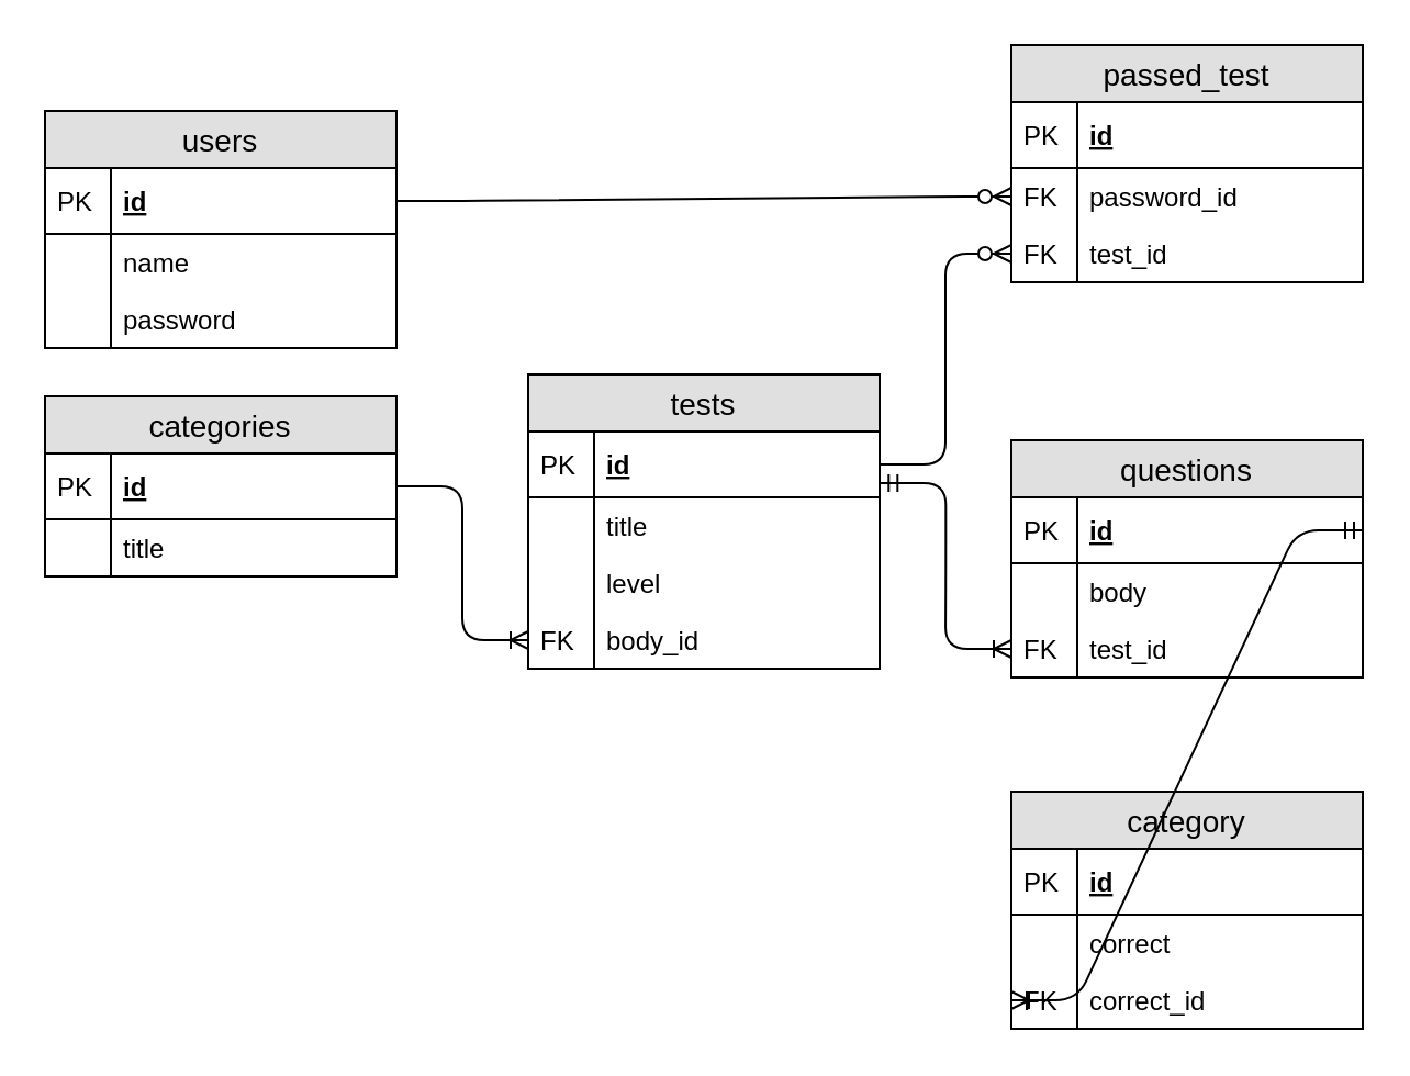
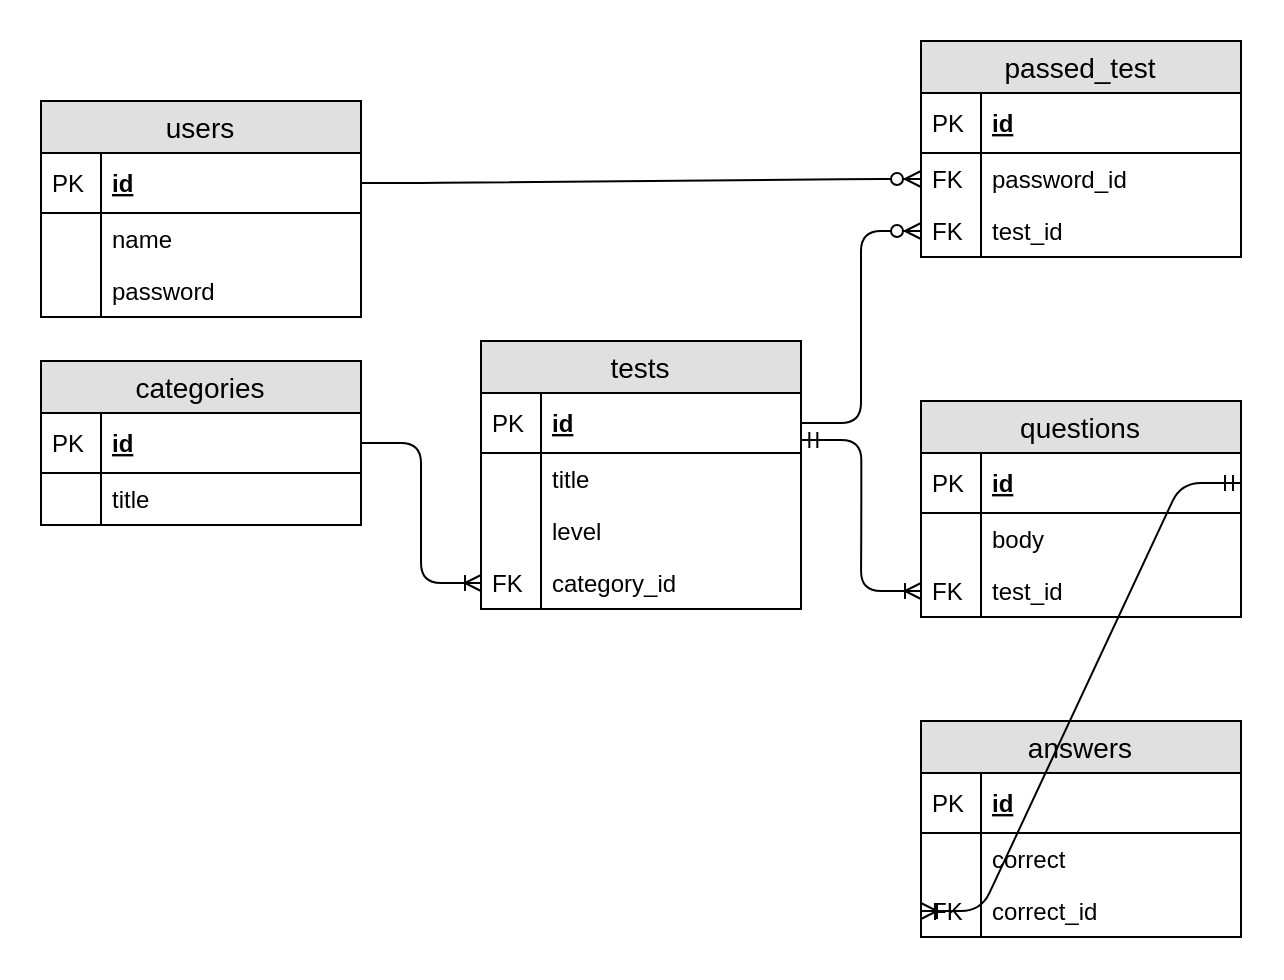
  <mxCell id="0" />
  <mxCell id="1" parent="0" />
  <mxCell id="2" value="users" style="swimlane;fontStyle=0;childLayout=stackLayout;horizontal=1;startSize=26;fillColor=#e0e0e0;horizontalStack=0;resizeParent=1;resizeParentMax=0;resizeLast=0;collapsible=1;marginBottom=0;swimlaneFillColor=#ffffff;align=center;fontSize=14;fixDash=0;autosize=0;noLabel=0;backgroundOutline=0;perimeterSpacing=0;" vertex="1" parent="1"><mxGeometry y="50" width="160" height="108" as="geometry" x="20" /></mxCell>
  <mxCell id="3" value="id" style="shape=partialRectangle;top=0;left=0;right=0;bottom=1;align=left;verticalAlign=middle;fillColor=none;spacingLeft=34;spacingRight=4;overflow=hidden;rotatable=0;points=[[0,0.5],[1,0.5]];portConstraint=eastwest;dropTarget=0;fontStyle=5;fontSize=12;noLabel=0;backgroundOutline=0;perimeterSpacing=0;" vertex="1" parent="2"><mxGeometry y="26" width="160" height="30" as="geometry" /></mxCell>
  <mxCell id="4" value="PK" style="shape=partialRectangle;top=0;left=0;bottom=0;fillColor=none;align=left;verticalAlign=middle;spacingLeft=4;spacingRight=4;overflow=hidden;rotatable=0;points=[];portConstraint=eastwest;part=1;fontSize=12;noLabel=0;backgroundOutline=0;perimeterSpacing=0;" vertex="1" connectable="0" parent="3"><mxGeometry width="30" height="30" as="geometry" /></mxCell>
  <mxCell id="5" value="name" style="shape=partialRectangle;top=0;left=0;right=0;bottom=0;align=left;verticalAlign=top;fillColor=none;spacingLeft=34;spacingRight=4;overflow=hidden;rotatable=0;points=[[0,0.5],[1,0.5]];portConstraint=eastwest;dropTarget=0;fontSize=12;noLabel=0;backgroundOutline=0;perimeterSpacing=0;" vertex="1" parent="2"><mxGeometry y="56" width="160" height="26" as="geometry" /></mxCell>
  <mxCell id="6" value="" style="shape=partialRectangle;top=0;left=0;bottom=0;fillColor=none;align=left;verticalAlign=top;spacingLeft=4;spacingRight=4;overflow=hidden;rotatable=0;points=[];portConstraint=eastwest;part=1;fontSize=12;noLabel=0;backgroundOutline=0;perimeterSpacing=0;" vertex="1" connectable="0" parent="5"><mxGeometry width="30" height="26" as="geometry" /></mxCell>
  <mxCell id="7" value="password" style="shape=partialRectangle;top=0;left=0;right=0;bottom=0;align=left;verticalAlign=top;fillColor=none;spacingLeft=34;spacingRight=4;overflow=hidden;rotatable=0;points=[[0,0.5],[1,0.5]];portConstraint=eastwest;dropTarget=0;fontSize=12;noLabel=0;backgroundOutline=0;perimeterSpacing=0;" vertex="1" parent="2"><mxGeometry y="82" width="160" height="26" as="geometry" /></mxCell>
  <mxCell id="8" value="" style="shape=partialRectangle;top=0;left=0;bottom=0;fillColor=none;align=left;verticalAlign=top;spacingLeft=4;spacingRight=4;overflow=hidden;rotatable=0;points=[];portConstraint=eastwest;part=1;fontSize=12;noLabel=0;backgroundOutline=0;perimeterSpacing=0;" vertex="1" connectable="0" parent="7"><mxGeometry width="30" height="26" as="geometry" /></mxCell>
  <mxCell id="9" value="categories" style="swimlane;fontStyle=0;childLayout=stackLayout;horizontal=1;startSize=26;fillColor=#e0e0e0;horizontalStack=0;resizeParent=1;resizeParentMax=0;resizeLast=0;collapsible=1;marginBottom=0;swimlaneFillColor=#ffffff;align=center;fontSize=14;noLabel=0;backgroundOutline=0;perimeterSpacing=0;" vertex="1" parent="1"><mxGeometry y="180" width="160" height="82" as="geometry" x="20" /></mxCell>
  <mxCell id="10" value="id" style="shape=partialRectangle;top=0;left=0;right=0;bottom=1;align=left;verticalAlign=middle;fillColor=none;spacingLeft=34;spacingRight=4;overflow=hidden;rotatable=0;points=[[0,0.5],[1,0.5]];portConstraint=eastwest;dropTarget=0;fontStyle=5;fontSize=12;noLabel=0;backgroundOutline=0;perimeterSpacing=0;" vertex="1" parent="9"><mxGeometry y="26" width="160" height="30" as="geometry" /></mxCell>
  <mxCell id="11" value="PK" style="shape=partialRectangle;top=0;left=0;bottom=0;fillColor=none;align=left;verticalAlign=middle;spacingLeft=4;spacingRight=4;overflow=hidden;rotatable=0;points=[];portConstraint=eastwest;part=1;fontSize=12;noLabel=0;backgroundOutline=0;perimeterSpacing=0;" vertex="1" connectable="0" parent="10"><mxGeometry width="30" height="30" as="geometry" /></mxCell>
  <mxCell id="12" value="title" style="shape=partialRectangle;top=0;left=0;right=0;bottom=0;align=left;verticalAlign=top;fillColor=none;spacingLeft=34;spacingRight=4;overflow=hidden;rotatable=0;points=[[0,0.5],[1,0.5]];portConstraint=eastwest;dropTarget=0;fontSize=12;noLabel=0;backgroundOutline=0;perimeterSpacing=0;" vertex="1" parent="9"><mxGeometry y="56" width="160" height="26" as="geometry" /></mxCell>
  <mxCell id="13" value="" style="shape=partialRectangle;top=0;left=0;bottom=0;fillColor=none;align=left;verticalAlign=top;spacingLeft=4;spacingRight=4;overflow=hidden;rotatable=0;points=[];portConstraint=eastwest;part=1;fontSize=12;noLabel=0;backgroundOutline=0;perimeterSpacing=0;" vertex="1" connectable="0" parent="12"><mxGeometry width="30" height="26" as="geometry" /></mxCell>
  <mxCell id="14" value="tests" style="swimlane;fontStyle=0;childLayout=stackLayout;horizontal=1;startSize=26;fillColor=#e0e0e0;horizontalStack=0;resizeParent=1;resizeParentMax=0;resizeLast=0;collapsible=1;marginBottom=0;swimlaneFillColor=#ffffff;align=center;fontSize=14;noLabel=0;backgroundOutline=0;perimeterSpacing=0;" vertex="1" parent="1"><mxGeometry x="240" y="170" width="160" height="134" as="geometry" /></mxCell>
  <mxCell id="15" value="id" style="shape=partialRectangle;top=0;left=0;right=0;bottom=1;align=left;verticalAlign=middle;fillColor=none;spacingLeft=34;spacingRight=4;overflow=hidden;rotatable=0;points=[[0,0.5],[1,0.5]];portConstraint=eastwest;dropTarget=0;fontStyle=5;fontSize=12;noLabel=0;backgroundOutline=0;perimeterSpacing=0;" vertex="1" parent="14"><mxGeometry y="26" width="160" height="30" as="geometry" /></mxCell>
  <mxCell id="16" value="PK" style="shape=partialRectangle;top=0;left=0;bottom=0;fillColor=none;align=left;verticalAlign=middle;spacingLeft=4;spacingRight=4;overflow=hidden;rotatable=0;points=[];portConstraint=eastwest;part=1;fontSize=12;noLabel=0;backgroundOutline=0;perimeterSpacing=0;" vertex="1" connectable="0" parent="15"><mxGeometry width="30" height="30" as="geometry" /></mxCell>
  <mxCell id="17" value="title" style="shape=partialRectangle;top=0;left=0;right=0;bottom=0;align=left;verticalAlign=top;fillColor=none;spacingLeft=34;spacingRight=4;overflow=hidden;rotatable=0;points=[[0,0.5],[1,0.5]];portConstraint=eastwest;dropTarget=0;fontSize=12;noLabel=0;backgroundOutline=0;perimeterSpacing=0;" vertex="1" parent="14"><mxGeometry y="56" width="160" height="26" as="geometry" /></mxCell>
  <mxCell id="18" value="" style="shape=partialRectangle;top=0;left=0;bottom=0;fillColor=none;align=left;verticalAlign=top;spacingLeft=4;spacingRight=4;overflow=hidden;rotatable=0;points=[];portConstraint=eastwest;part=1;fontSize=12;noLabel=0;backgroundOutline=0;perimeterSpacing=0;" vertex="1" connectable="0" parent="17"><mxGeometry width="30" height="26" as="geometry" /></mxCell>
  <mxCell id="19" value="level" style="shape=partialRectangle;top=0;left=0;right=0;bottom=0;align=left;verticalAlign=top;fillColor=none;spacingLeft=34;spacingRight=4;overflow=hidden;rotatable=0;points=[[0,0.5],[1,0.5]];portConstraint=eastwest;dropTarget=0;fontSize=12;noLabel=0;backgroundOutline=0;perimeterSpacing=0;" vertex="1" parent="14"><mxGeometry y="82" width="160" height="26" as="geometry" /></mxCell>
  <mxCell id="20" value="" style="shape=partialRectangle;top=0;left=0;bottom=0;fillColor=none;align=left;verticalAlign=top;spacingLeft=4;spacingRight=4;overflow=hidden;rotatable=0;points=[];portConstraint=eastwest;part=1;fontSize=12;noLabel=0;backgroundOutline=0;perimeterSpacing=0;" vertex="1" connectable="0" parent="19"><mxGeometry width="30" height="26" as="geometry" /></mxCell>
- <mxCell id="21" value="body_id" style="shape=partialRectangle;top=0;left=0;right=0;bottom=0;align=left;verticalAlign=top;fillColor=none;spacingLeft=34;spacingRight=4;overflow=hidden;rotatable=0;points=[[0,0.5],[1,0.5]];portConstraint=eastwest;dropTarget=0;fontSize=12;noLabel=0;backgroundOutline=0;perimeterSpacing=0;" vertex="1" parent="14"><mxGeometry y="108" width="160" height="26" as="geometry" /></mxCell>
+ <mxCell id="21" value="category_id" style="shape=partialRectangle;top=0;left=0;right=0;bottom=0;align=left;verticalAlign=top;fillColor=none;spacingLeft=34;spacingRight=4;overflow=hidden;rotatable=0;points=[[0,0.5],[1,0.5]];portConstraint=eastwest;dropTarget=0;fontSize=12;noLabel=0;backgroundOutline=0;perimeterSpacing=0;" vertex="1" parent="14"><mxGeometry y="108" width="160" height="26" as="geometry" /></mxCell>
  <mxCell id="22" value="FK" style="shape=partialRectangle;top=0;left=0;bottom=0;fillColor=none;align=left;verticalAlign=top;spacingLeft=4;spacingRight=4;overflow=hidden;rotatable=0;points=[];portConstraint=eastwest;part=1;fontSize=12;noLabel=0;backgroundOutline=0;perimeterSpacing=0;" vertex="1" connectable="0" parent="21"><mxGeometry width="30" height="26" as="geometry" /></mxCell>
  <mxCell id="23" value="questions" style="swimlane;fontStyle=0;childLayout=stackLayout;horizontal=1;startSize=26;fillColor=#e0e0e0;horizontalStack=0;resizeParent=1;resizeParentMax=0;resizeLast=0;collapsible=1;marginBottom=0;swimlaneFillColor=#ffffff;align=center;fontSize=14;noLabel=0;backgroundOutline=0;perimeterSpacing=0;" vertex="1" parent="1"><mxGeometry x="460" y="200" width="160" height="108" as="geometry" /></mxCell>
  <mxCell id="24" value="id" style="shape=partialRectangle;top=0;left=0;right=0;bottom=1;align=left;verticalAlign=middle;fillColor=none;spacingLeft=34;spacingRight=4;overflow=hidden;rotatable=0;points=[[0,0.5],[1,0.5]];portConstraint=eastwest;dropTarget=0;fontStyle=5;fontSize=12;noLabel=0;backgroundOutline=0;perimeterSpacing=0;" vertex="1" parent="23"><mxGeometry y="26" width="160" height="30" as="geometry" /></mxCell>
  <mxCell id="25" value="PK" style="shape=partialRectangle;top=0;left=0;bottom=0;fillColor=none;align=left;verticalAlign=middle;spacingLeft=4;spacingRight=4;overflow=hidden;rotatable=0;points=[];portConstraint=eastwest;part=1;fontSize=12;noLabel=0;backgroundOutline=0;perimeterSpacing=0;" vertex="1" connectable="0" parent="24"><mxGeometry width="30" height="30" as="geometry" /></mxCell>
  <mxCell id="26" value="body" style="shape=partialRectangle;top=0;left=0;right=0;bottom=0;align=left;verticalAlign=top;fillColor=none;spacingLeft=34;spacingRight=4;overflow=hidden;rotatable=0;points=[[0,0.5],[1,0.5]];portConstraint=eastwest;dropTarget=0;fontSize=12;noLabel=0;backgroundOutline=0;perimeterSpacing=0;" vertex="1" parent="23"><mxGeometry y="56" width="160" height="26" as="geometry" /></mxCell>
  <mxCell id="27" value="" style="shape=partialRectangle;top=0;left=0;bottom=0;fillColor=none;align=left;verticalAlign=top;spacingLeft=4;spacingRight=4;overflow=hidden;rotatable=0;points=[];portConstraint=eastwest;part=1;fontSize=12;noLabel=0;backgroundOutline=0;perimeterSpacing=0;" vertex="1" connectable="0" parent="26"><mxGeometry width="30" height="26" as="geometry" /></mxCell>
  <mxCell id="28" value="test_id" style="shape=partialRectangle;top=0;left=0;right=0;bottom=0;align=left;verticalAlign=top;fillColor=none;spacingLeft=34;spacingRight=4;overflow=hidden;rotatable=0;points=[[0,0.5],[1,0.5]];portConstraint=eastwest;dropTarget=0;fontSize=12;noLabel=0;backgroundOutline=0;perimeterSpacing=0;" vertex="1" parent="23"><mxGeometry y="82" width="160" height="26" as="geometry" /></mxCell>
  <mxCell id="29" value="FK" style="shape=partialRectangle;top=0;left=0;bottom=0;fillColor=none;align=left;verticalAlign=top;spacingLeft=4;spacingRight=4;overflow=hidden;rotatable=0;points=[];portConstraint=eastwest;part=1;fontSize=12;noLabel=0;backgroundOutline=0;perimeterSpacing=0;" vertex="1" connectable="0" parent="28"><mxGeometry width="30" height="26" as="geometry" /></mxCell>
- <mxCell id="30" value="category" style="swimlane;fontStyle=0;childLayout=stackLayout;horizontal=1;startSize=26;fillColor=#e0e0e0;horizontalStack=0;resizeParent=1;resizeParentMax=0;resizeLast=0;collapsible=1;marginBottom=0;swimlaneFillColor=#ffffff;align=center;fontSize=14;noLabel=0;backgroundOutline=0;perimeterSpacing=0;" vertex="1" parent="1"><mxGeometry x="460" y="360" width="160" height="108" as="geometry" /></mxCell>
+ <mxCell id="30" value="answers" style="swimlane;fontStyle=0;childLayout=stackLayout;horizontal=1;startSize=26;fillColor=#e0e0e0;horizontalStack=0;resizeParent=1;resizeParentMax=0;resizeLast=0;collapsible=1;marginBottom=0;swimlaneFillColor=#ffffff;align=center;fontSize=14;noLabel=0;backgroundOutline=0;perimeterSpacing=0;" vertex="1" parent="1"><mxGeometry x="460" y="360" width="160" height="108" as="geometry" /></mxCell>
  <mxCell id="31" value="id" style="shape=partialRectangle;top=0;left=0;right=0;bottom=1;align=left;verticalAlign=middle;fillColor=none;spacingLeft=34;spacingRight=4;overflow=hidden;rotatable=0;points=[[0,0.5],[1,0.5]];portConstraint=eastwest;dropTarget=0;fontStyle=5;fontSize=12;noLabel=0;backgroundOutline=0;perimeterSpacing=0;" vertex="1" parent="30"><mxGeometry y="26" width="160" height="30" as="geometry" /></mxCell>
  <mxCell id="32" value="PK" style="shape=partialRectangle;top=0;left=0;bottom=0;fillColor=none;align=left;verticalAlign=middle;spacingLeft=4;spacingRight=4;overflow=hidden;rotatable=0;points=[];portConstraint=eastwest;part=1;fontSize=12;noLabel=0;backgroundOutline=0;perimeterSpacing=0;" vertex="1" connectable="0" parent="31"><mxGeometry width="30" height="30" as="geometry" /></mxCell>
  <mxCell id="33" value="correct" style="shape=partialRectangle;top=0;left=0;right=0;bottom=0;align=left;verticalAlign=top;fillColor=none;spacingLeft=34;spacingRight=4;overflow=hidden;rotatable=0;points=[[0,0.5],[1,0.5]];portConstraint=eastwest;dropTarget=0;fontSize=12;noLabel=0;backgroundOutline=0;perimeterSpacing=0;" vertex="1" parent="30"><mxGeometry y="56" width="160" height="26" as="geometry" /></mxCell>
  <mxCell id="34" value="" style="shape=partialRectangle;top=0;left=0;bottom=0;fillColor=none;align=left;verticalAlign=top;spacingLeft=4;spacingRight=4;overflow=hidden;rotatable=0;points=[];portConstraint=eastwest;part=1;fontSize=12;noLabel=0;backgroundOutline=0;perimeterSpacing=0;" vertex="1" connectable="0" parent="33"><mxGeometry width="30" height="26" as="geometry" /></mxCell>
  <mxCell id="35" value="correct_id" style="shape=partialRectangle;top=0;left=0;right=0;bottom=0;align=left;verticalAlign=top;fillColor=none;spacingLeft=34;spacingRight=4;overflow=hidden;rotatable=0;points=[[0,0.5],[1,0.5]];portConstraint=eastwest;dropTarget=0;fontSize=12;noLabel=0;backgroundOutline=0;perimeterSpacing=0;" vertex="1" parent="30"><mxGeometry y="82" width="160" height="26" as="geometry" /></mxCell>
  <mxCell id="36" value="FK" style="shape=partialRectangle;top=0;left=0;bottom=0;fillColor=none;align=left;verticalAlign=top;spacingLeft=4;spacingRight=4;overflow=hidden;rotatable=0;points=[];portConstraint=eastwest;part=1;fontSize=12;noLabel=0;backgroundOutline=0;perimeterSpacing=0;" vertex="1" connectable="0" parent="35"><mxGeometry width="30" height="26" as="geometry" /></mxCell>
  <mxCell id="37" value="passed_test" style="swimlane;fontStyle=0;childLayout=stackLayout;horizontal=1;startSize=26;fillColor=#e0e0e0;horizontalStack=0;resizeParent=1;resizeParentMax=0;resizeLast=0;collapsible=1;marginBottom=0;swimlaneFillColor=#ffffff;align=center;fontSize=14;noLabel=0;backgroundOutline=0;perimeterSpacing=0;" vertex="1" parent="1"><mxGeometry x="460" y="20" width="160" height="108" as="geometry" /></mxCell>
  <mxCell id="38" value="id" style="shape=partialRectangle;top=0;left=0;right=0;bottom=1;align=left;verticalAlign=middle;fillColor=none;spacingLeft=34;spacingRight=4;overflow=hidden;rotatable=0;points=[[0,0.5],[1,0.5]];portConstraint=eastwest;dropTarget=0;fontStyle=5;fontSize=12;noLabel=0;backgroundOutline=0;perimeterSpacing=0;" vertex="1" parent="37"><mxGeometry y="26" width="160" height="30" as="geometry" /></mxCell>
  <mxCell id="39" value="PK" style="shape=partialRectangle;top=0;left=0;bottom=0;fillColor=none;align=left;verticalAlign=middle;spacingLeft=4;spacingRight=4;overflow=hidden;rotatable=0;points=[];portConstraint=eastwest;part=1;fontSize=12;noLabel=0;backgroundOutline=0;perimeterSpacing=0;" vertex="1" connectable="0" parent="38"><mxGeometry width="30" height="30" as="geometry" /></mxCell>
  <mxCell id="40" value="password_id" style="shape=partialRectangle;top=0;left=0;right=0;bottom=0;align=left;verticalAlign=top;fillColor=none;spacingLeft=34;spacingRight=4;overflow=hidden;rotatable=0;points=[[0,0.5],[1,0.5]];portConstraint=eastwest;dropTarget=0;fontSize=12;noLabel=0;backgroundOutline=0;perimeterSpacing=0;" vertex="1" parent="37"><mxGeometry y="56" width="160" height="26" as="geometry" /></mxCell>
  <mxCell id="41" value="FK" style="shape=partialRectangle;top=0;left=0;bottom=0;fillColor=none;align=left;verticalAlign=top;spacingLeft=4;spacingRight=4;overflow=hidden;rotatable=0;points=[];portConstraint=eastwest;part=1;fontSize=12;noLabel=0;backgroundOutline=0;perimeterSpacing=0;" vertex="1" connectable="0" parent="40"><mxGeometry width="30" height="26" as="geometry" /></mxCell>
  <mxCell id="42" value="test_id" style="shape=partialRectangle;top=0;left=0;right=0;bottom=0;align=left;verticalAlign=top;fillColor=none;spacingLeft=34;spacingRight=4;overflow=hidden;rotatable=0;points=[[0,0.5],[1,0.5]];portConstraint=eastwest;dropTarget=0;fontSize=12;noLabel=0;backgroundOutline=0;perimeterSpacing=0;" vertex="1" parent="37"><mxGeometry y="82" width="160" height="26" as="geometry" /></mxCell>
  <mxCell id="43" value="FK" style="shape=partialRectangle;top=0;left=0;bottom=0;fillColor=none;align=left;verticalAlign=top;spacingLeft=4;spacingRight=4;overflow=hidden;rotatable=0;points=[];portConstraint=eastwest;part=1;fontSize=12;noLabel=0;backgroundOutline=0;perimeterSpacing=0;" vertex="1" connectable="0" parent="42"><mxGeometry width="30" height="26" as="geometry" /></mxCell>
  <mxCell id="44" value="" style="edgeStyle=entityRelationEdgeStyle;fontSize=12;html=1;endArrow=ERzeroToMany;endFill=1;exitX=1;exitY=0.5;exitDx=0;exitDy=0;entryX=0;entryY=0.5;entryDx=0;entryDy=0;" edge="1" parent="1" source="3" target="40"><mxGeometry width="100" height="100" relative="1" as="geometry"><mxPoint x="340" y="270" as="sourcePoint" /><mxPoint x="440" y="170" as="targetPoint" /></mxGeometry></mxCell>
  <mxCell id="45" value="" style="edgeStyle=entityRelationEdgeStyle;fontSize=12;html=1;endArrow=ERoneToMany;entryX=0;entryY=0.5;entryDx=0;entryDy=0;exitX=1;exitY=0.5;exitDx=0;exitDy=0;" edge="1" parent="1" source="10" target="21"><mxGeometry width="100" height="100" relative="1" as="geometry"><mxPoint x="480" y="50" as="sourcePoint" /><mxPoint x="440" y="180" as="targetPoint" /></mxGeometry></mxCell>
  <mxCell id="46" value="" style="edgeStyle=entityRelationEdgeStyle;fontSize=12;html=1;endArrow=ERzeroToMany;endFill=1;exitX=1;exitY=0.5;exitDx=0;exitDy=0;entryX=0;entryY=0.5;entryDx=0;entryDy=0;" edge="1" parent="1" source="15" target="42"><mxGeometry width="100" height="100" relative="1" as="geometry"><mxPoint x="500" y="210" as="sourcePoint" /><mxPoint x="600" y="110" as="targetPoint" /></mxGeometry></mxCell>
  <mxCell id="47" value="" style="edgeStyle=entityRelationEdgeStyle;fontSize=12;html=1;endArrow=ERoneToMany;startArrow=ERmandOne;entryX=0;entryY=0.5;entryDx=0;entryDy=0;exitX=1;exitY=0.5;exitDx=0;exitDy=0;" edge="1" parent="1" source="24" target="35"><mxGeometry width="100" height="100" relative="1" as="geometry"><mxPoint x="780" y="100" as="sourcePoint" /><mxPoint x="850" y="79" as="targetPoint" /></mxGeometry></mxCell>
  <mxCell id="48" value="" style="edgeStyle=entityRelationEdgeStyle;fontSize=12;html=1;endArrow=ERoneToMany;startArrow=ERmandOne;exitX=1.001;exitY=0.784;exitDx=0;exitDy=0;exitPerimeter=0;entryX=0;entryY=0.5;entryDx=0;entryDy=0;" edge="1" parent="1" source="15" target="28"><mxGeometry width="100" height="100" relative="1" as="geometry"><mxPoint x="370" y="459" as="sourcePoint" /><mxPoint x="470" y="359" as="targetPoint" /></mxGeometry></mxCell>
